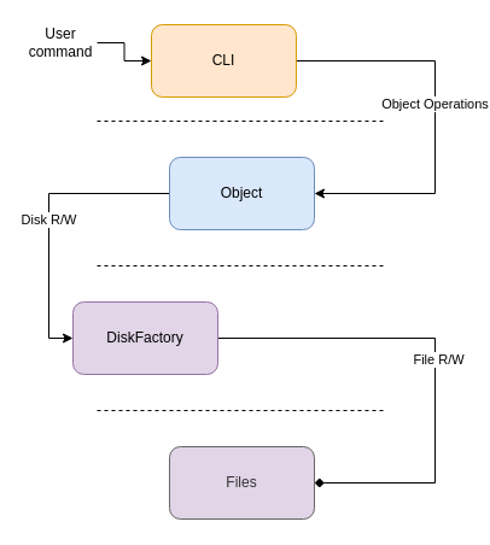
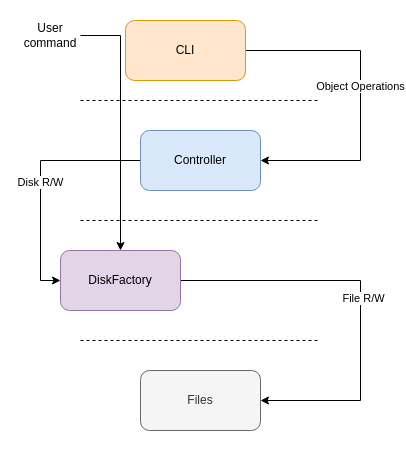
  <mxCell id="0" />
  <mxCell id="1" parent="0" />
  <mxCell id="2" style="edgeStyle=orthogonalEdgeStyle;rounded=0;orthogonalLoop=1;jettySize=auto;html=1;exitX=1;exitY=0.5;exitDx=0;exitDy=0;entryX=1;entryY=0.5;entryDx=0;entryDy=0;" parent="1" source="4" target="7" edge="1"><mxGeometry relative="1" as="geometry"><Array as="points"><mxPoint x="360" y="50" /><mxPoint x="360" y="160" /></Array></mxGeometry></mxCell>
  <mxCell id="3" value="Object Operations" style="edgeLabel;html=1;align=center;verticalAlign=middle;resizable=0;points=[];" parent="2" vertex="1" connectable="0"><mxGeometry x="-0.078" y="-1" relative="1" as="geometry"><mxPoint as="offset" /></mxGeometry></mxCell>
  <mxCell id="4" value="CLI" style="rounded=1;whiteSpace=wrap;html=1;fillColor=#ffe6cc;strokeColor=#d79b00;" parent="1" vertex="1"><mxGeometry x="125" y="20" width="120" height="60" as="geometry" /></mxCell>
  <mxCell id="5" style="edgeStyle=orthogonalEdgeStyle;rounded=0;orthogonalLoop=1;jettySize=auto;html=1;exitX=0;exitY=0.5;exitDx=0;exitDy=0;entryX=0;entryY=0.5;entryDx=0;entryDy=0;" parent="1" source="7" target="10" edge="1"><mxGeometry relative="1" as="geometry"><Array as="points"><mxPoint x="40" y="160" /><mxPoint x="40" y="280" /></Array></mxGeometry></mxCell>
  <mxCell id="6" value="Disk R/W" style="edgeLabel;html=1;align=center;verticalAlign=middle;resizable=0;points=[];" parent="5" vertex="1" connectable="0"><mxGeometry x="0.005" y="-1" relative="1" as="geometry"><mxPoint as="offset" /></mxGeometry></mxCell>
- <mxCell id="7" value="Object" style="rounded=1;whiteSpace=wrap;html=1;fillColor=#dae8fc;strokeColor=#6c8ebf;" parent="1" vertex="1"><mxGeometry x="140" y="130" width="120" height="60" as="geometry" /></mxCell>
- <mxCell id="8" style="edgeStyle=orthogonalEdgeStyle;rounded=0;orthogonalLoop=1;jettySize=auto;html=1;exitX=1;exitY=0.5;exitDx=0;exitDy=0;entryX=1;entryY=0.5;entryDx=0;entryDy=0;endArrow=diamond;" parent="1" source="10" target="14" edge="1"><mxGeometry relative="1" as="geometry"><Array as="points"><mxPoint x="360" y="280" /><mxPoint x="360" y="400" /></Array></mxGeometry></mxCell>
+ <mxCell id="7" value="Controller" style="rounded=1;whiteSpace=wrap;html=1;fillColor=#dae8fc;strokeColor=#6c8ebf;" parent="1" vertex="1"><mxGeometry x="140" y="130" width="120" height="60" as="geometry" /></mxCell>
+ <mxCell id="8" style="edgeStyle=orthogonalEdgeStyle;rounded=0;orthogonalLoop=1;jettySize=auto;html=1;exitX=1;exitY=0.5;exitDx=0;exitDy=0;entryX=1;entryY=0.5;entryDx=0;entryDy=0;" parent="1" source="10" target="14" edge="1"><mxGeometry relative="1" as="geometry"><Array as="points"><mxPoint x="360" y="280" /><mxPoint x="360" y="400" /></Array></mxGeometry></mxCell>
  <mxCell id="9" value="File R/W" style="edgeLabel;html=1;align=center;verticalAlign=middle;resizable=0;points=[];" parent="8" vertex="1" connectable="0"><mxGeometry x="-0.015" y="2" relative="1" as="geometry"><mxPoint as="offset" /></mxGeometry></mxCell>
  <mxCell id="10" value="DiskFactory" style="rounded=1;whiteSpace=wrap;html=1;fillColor=#e1d5e7;strokeColor=#9673a6;" parent="1" vertex="1"><mxGeometry x="60" y="250" width="120" height="60" as="geometry" /></mxCell>
  <mxCell id="11" value="" style="endArrow=none;dashed=1;html=1;rounded=0;" parent="1" edge="1"><mxGeometry width="50" height="50" relative="1" as="geometry"><mxPoint x="80" y="220" as="sourcePoint" /><mxPoint x="320" y="220" as="targetPoint" /></mxGeometry></mxCell>
  <mxCell id="12" value="" style="endArrow=none;dashed=1;html=1;rounded=0;" parent="1" edge="1"><mxGeometry width="50" height="50" relative="1" as="geometry"><mxPoint x="80" y="100" as="sourcePoint" /><mxPoint x="320" y="100" as="targetPoint" /></mxGeometry></mxCell>
  <mxCell id="13" value="" style="endArrow=none;dashed=1;html=1;rounded=0;" parent="1" edge="1"><mxGeometry width="50" height="50" relative="1" as="geometry"><mxPoint x="80" y="340" as="sourcePoint" /><mxPoint x="320" y="340" as="targetPoint" /></mxGeometry></mxCell>
- <mxCell id="14" value="Files" style="rounded=1;whiteSpace=wrap;html=1;fillColor=#e1d5e7;fontColor=#333333;strokeColor=#666666;" parent="1" vertex="1"><mxGeometry x="140" y="370" width="120" height="60" as="geometry" /></mxCell>
- <mxCell id="15" style="edgeStyle=orthogonalEdgeStyle;rounded=0;orthogonalLoop=1;jettySize=auto;html=1;exitX=1;exitY=0.5;exitDx=0;exitDy=0;entryX=0;entryY=0.5;entryDx=0;entryDy=0;" parent="1" source="16" target="4" edge="1"><mxGeometry relative="1" as="geometry" /></mxCell>
+ <mxCell id="14" value="Files" style="rounded=1;whiteSpace=wrap;html=1;fillColor=#f5f5f5;fontColor=#333333;strokeColor=#666666;" parent="1" vertex="1"><mxGeometry x="140" y="370" width="120" height="60" as="geometry" /></mxCell>
+ <mxCell id="15" style="edgeStyle=orthogonalEdgeStyle;rounded=0;orthogonalLoop=1;jettySize=auto;html=1;exitX=1;exitY=0.5;exitDx=0;exitDy=0;" parent="1" source="16" target="10" edge="1"><mxGeometry relative="1" as="geometry" /></mxCell>
  <mxCell id="16" value="User command" style="text;html=1;strokeColor=none;fillColor=none;align=center;verticalAlign=middle;whiteSpace=wrap;rounded=0;" parent="1" vertex="1"><mxGeometry x="20" y="20" width="60" height="30" as="geometry" /></mxCell>
